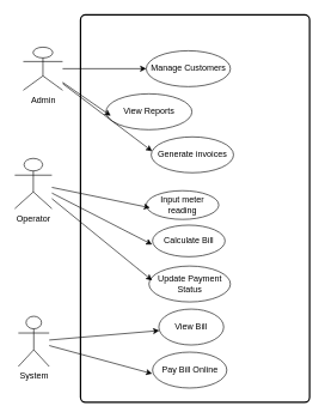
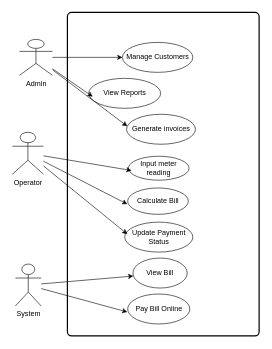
  <mxCell id="0" />
  <mxCell id="1" parent="0" />
  <mxCell id="2" value="" style="edgeStyle=orthogonalEdgeStyle;rounded=0;orthogonalLoop=1;jettySize=auto;html=1;" edge="1" parent="1" source="3" target="6"><mxGeometry relative="1" as="geometry"><mxPoint x="50.125" y="120" as="targetPoint" /></mxGeometry></mxCell>
  <mxCell id="3" value="Admin" style="shape=umlActor;verticalLabelPosition=bottom;verticalAlign=top;html=1;outlineConnect=0;" vertex="1" parent="1"><mxGeometry x="32" y="65" width="55" height="60" as="geometry" /></mxCell>
  <mxCell id="4" value="" style="rounded=1;whiteSpace=wrap;html=1;absoluteArcSize=1;arcSize=14;strokeWidth=2;fillColor=none;" vertex="1" parent="1"><mxGeometry x="112" y="20" width="320" height="540" as="geometry" /></mxCell>
  <mxCell id="5" value="Operator" style="shape=umlActor;verticalLabelPosition=bottom;verticalAlign=top;html=1;outlineConnect=0;" vertex="1" parent="1"><mxGeometry x="20.13" y="220" width="51.87" height="70" as="geometry" /></mxCell>
  <mxCell id="6" value="Manage Customers" style="ellipse;whiteSpace=wrap;html=1;" vertex="1" parent="1"><mxGeometry x="203.87" y="70" width="117.5" height="50" as="geometry" /></mxCell>
  <mxCell id="7" value="View Reports" style="ellipse;whiteSpace=wrap;html=1;" vertex="1" parent="1"><mxGeometry x="147.63" y="130" width="120" height="50" as="geometry" /></mxCell>
  <mxCell id="8" value="Generate invoices" style="shape=ellipse;html=1;dashed=0;whiteSpace=wrap;perimeter=ellipsePerimeter;" vertex="1" parent="1"><mxGeometry x="210.75" y="190" width="115" height="50" as="geometry" /></mxCell>
- <mxCell id="9" value="Input meter reading" style="ellipse;whiteSpace=wrap;html=1;" vertex="1" parent="1"><mxGeometry x="203.87" y="265" width="101.25" height="40" as="geometry" /></mxCell>
+ <mxCell id="9" value="Input meter reading" style="ellipse;whiteSpace=wrap;html=1;" vertex="1" parent="1"><mxGeometry x="213.87" y="260" width="101.25" height="40" as="geometry" /></mxCell>
  <mxCell id="10" value="Calculate Bill" style="ellipse;whiteSpace=wrap;html=1;" vertex="1" parent="1"><mxGeometry x="212.62" y="313" width="101.25" height="44" as="geometry" /></mxCell>
  <mxCell id="11" value="Update Payment Status" style="ellipse;whiteSpace=wrap;html=1;" vertex="1" parent="1"><mxGeometry x="207.63" y="370" width="113.74" height="50" as="geometry" /></mxCell>
  <mxCell id="12" value="View Bill" style="ellipse;whiteSpace=wrap;html=1;" vertex="1" parent="1"><mxGeometry x="221.37" y="430" width="90.63" height="50" as="geometry" /></mxCell>
  <mxCell id="13" value="Pay Bill Online" style="ellipse;whiteSpace=wrap;html=1;" vertex="1" parent="1"><mxGeometry x="212.62" y="490" width="103.75" height="50" as="geometry" /></mxCell>
  <mxCell id="14" value="System" style="shape=umlActor;verticalLabelPosition=bottom;verticalAlign=top;html=1;outlineConnect=0;" vertex="1" parent="1"><mxGeometry x="25.13" y="440" width="43.12" height="70" as="geometry" /></mxCell>
  <mxCell id="15" value="" style="endArrow=classic;html=1;rounded=0;entryX=0.055;entryY=0.611;entryDx=0;entryDy=0;entryPerimeter=0;" edge="1" parent="1" source="3" target="7"><mxGeometry width="50" height="50" relative="1" as="geometry"><mxPoint x="122" y="160" as="sourcePoint" /><mxPoint x="172" y="110" as="targetPoint" /></mxGeometry></mxCell>
  <mxCell id="16" value="" style="endArrow=classic;html=1;rounded=0;" edge="1" parent="1" source="3"><mxGeometry width="50" height="50" relative="1" as="geometry"><mxPoint x="162" y="260" as="sourcePoint" /><mxPoint x="212" y="210" as="targetPoint" /></mxGeometry></mxCell>
  <mxCell id="17" value="" style="endArrow=classic;html=1;rounded=0;entryX=0.051;entryY=0.595;entryDx=0;entryDy=0;entryPerimeter=0;" edge="1" parent="1" source="5" target="9"><mxGeometry width="50" height="50" relative="1" as="geometry"><mxPoint x="162" y="330" as="sourcePoint" /><mxPoint x="212" y="280" as="targetPoint" /></mxGeometry></mxCell>
  <mxCell id="18" value="" style="endArrow=classic;html=1;rounded=0;" edge="1" parent="1" source="5"><mxGeometry width="50" height="50" relative="1" as="geometry"><mxPoint x="162" y="390" as="sourcePoint" /><mxPoint x="212" y="340" as="targetPoint" /></mxGeometry></mxCell>
  <mxCell id="19" value="" style="endArrow=classic;html=1;rounded=0;" edge="1" parent="1" source="5"><mxGeometry width="50" height="50" relative="1" as="geometry"><mxPoint x="162" y="440" as="sourcePoint" /><mxPoint x="212" y="390" as="targetPoint" /></mxGeometry></mxCell>
  <mxCell id="20" value="" style="endArrow=classic;html=1;rounded=0;" edge="1" parent="1" source="14"><mxGeometry width="50" height="50" relative="1" as="geometry"><mxPoint x="172" y="510" as="sourcePoint" /><mxPoint x="222" y="460" as="targetPoint" /></mxGeometry></mxCell>
  <mxCell id="21" value="" style="endArrow=classic;html=1;rounded=0;" edge="1" parent="1" source="14"><mxGeometry width="50" height="50" relative="1" as="geometry"><mxPoint x="162" y="570" as="sourcePoint" /><mxPoint x="212" y="520" as="targetPoint" /></mxGeometry></mxCell>
